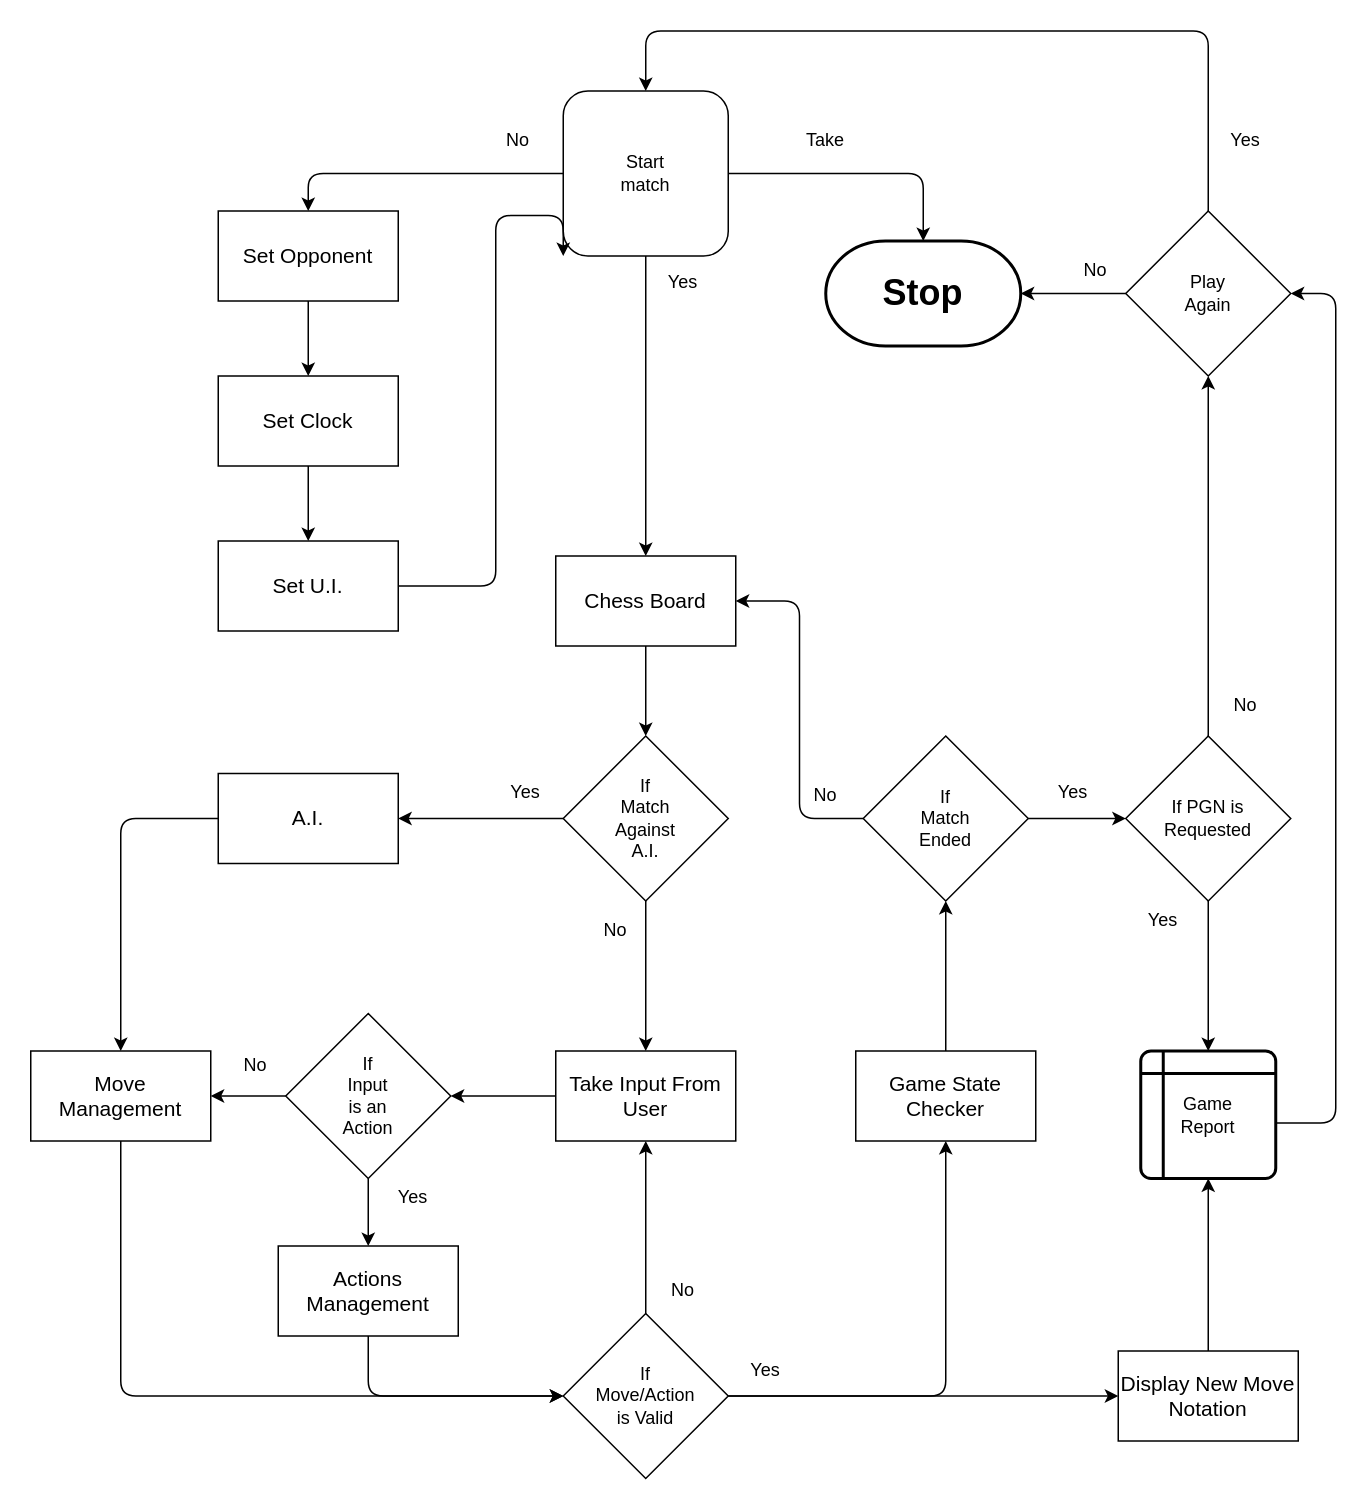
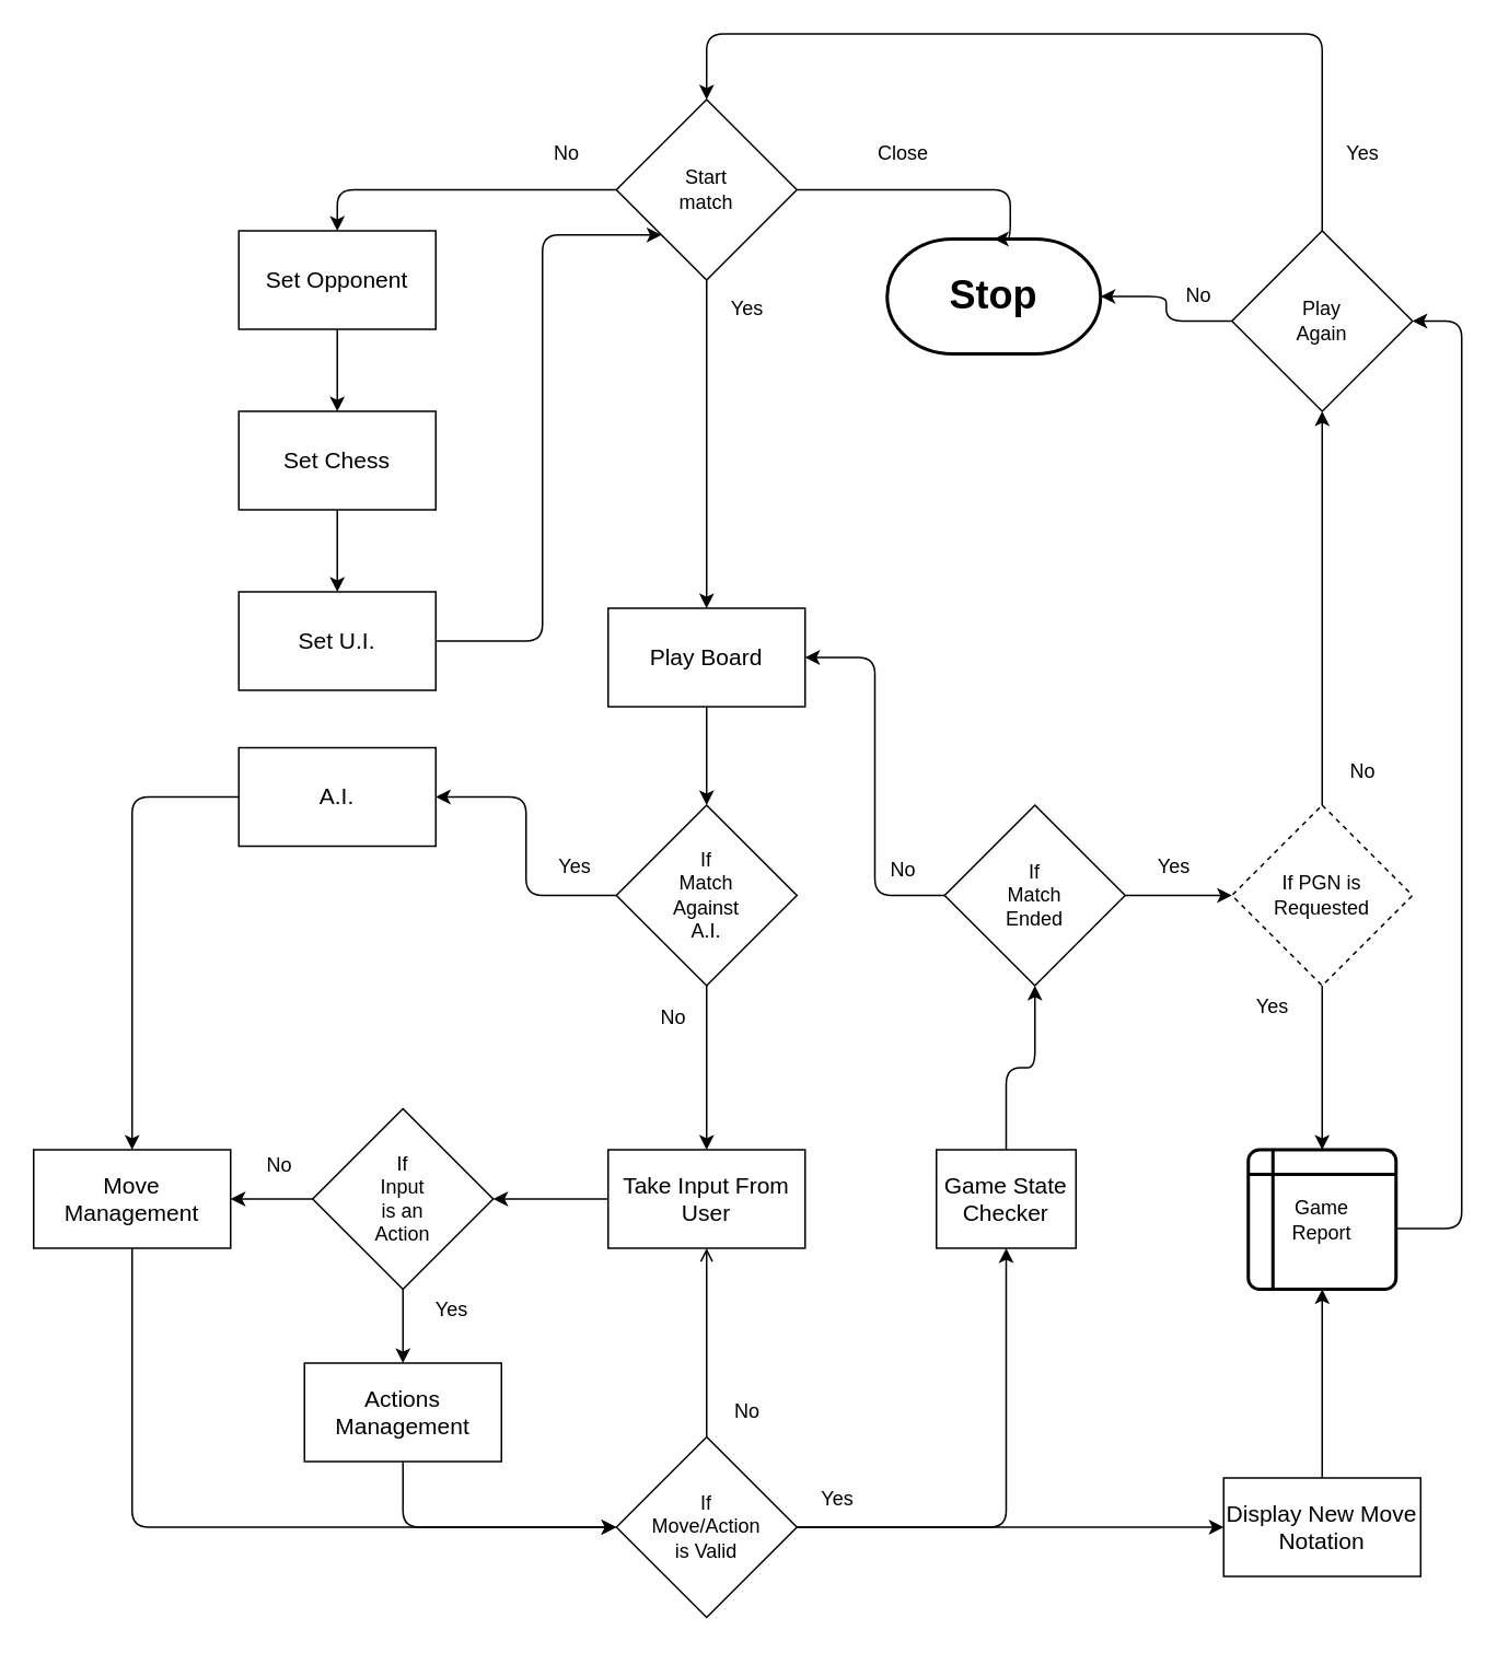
  <mxCell id="0" />
  <mxCell id="1" parent="0" />
  <mxCell id="2" style="edgeStyle=orthogonalEdgeStyle;orthogonalLoop=1;jettySize=auto;html=1;entryX=1;entryY=0.5;entryDx=0;entryDy=0;" parent="1" source="4" target="6" edge="1"><mxGeometry relative="1" as="geometry" /></mxCell>
  <mxCell id="3" style="edgeStyle=orthogonalEdgeStyle;rounded=1;orthogonalLoop=1;jettySize=auto;html=1;" parent="1" source="4" target="18" edge="1"><mxGeometry relative="1" as="geometry"><Array as="points"><mxPoint x="430" y="660" /><mxPoint x="430" y="660" /></Array></mxGeometry></mxCell>
  <mxCell id="4" value="&lt;blockquote&gt;&lt;font style=&quot;font-size: 12px&quot;&gt;If Match Against A.I.&lt;/font&gt;&lt;/blockquote&gt;" style="rhombus;whiteSpace=wrap;html=1;align=center;" parent="1" vertex="1"><mxGeometry x="375" y="490" width="110" height="110" as="geometry" /></mxCell>
  <mxCell id="5" style="edgeStyle=orthogonalEdgeStyle;rounded=1;orthogonalLoop=1;jettySize=auto;html=1;" parent="1" source="6" target="16" edge="1"><mxGeometry relative="1" as="geometry" /></mxCell>
- <mxCell id="6" value="&lt;font style=&quot;font-size: 14px&quot;&gt;A.I.&lt;/font&gt;" style="whiteSpace=wrap;html=1;" parent="1" vertex="1"><mxGeometry x="145" y="515" width="120" height="60" as="geometry" /></mxCell>
+ <mxCell id="6" value="&lt;font style=&quot;font-size: 14px&quot;&gt;A.I.&lt;/font&gt;" style="whiteSpace=wrap;html=1;" parent="1" vertex="1"><mxGeometry x="145" y="455" width="120" height="60" as="geometry" /></mxCell>
  <mxCell id="7" style="edgeStyle=orthogonalEdgeStyle;orthogonalLoop=1;jettySize=auto;html=1;entryX=0;entryY=0.5;entryDx=0;entryDy=0;" parent="1" source="10" target="13" edge="1"><mxGeometry relative="1" as="geometry" /></mxCell>
  <mxCell id="8" style="edgeStyle=orthogonalEdgeStyle;rounded=1;orthogonalLoop=1;jettySize=auto;html=1;entryX=0.5;entryY=1;entryDx=0;entryDy=0;" parent="1" source="10" target="22" edge="1"><mxGeometry relative="1" as="geometry"><mxPoint x="630" y="860" as="targetPoint" /></mxGeometry></mxCell>
- <mxCell id="9" style="edgeStyle=orthogonalEdgeStyle;rounded=1;orthogonalLoop=1;jettySize=auto;html=1;entryX=0.5;entryY=1;entryDx=0;entryDy=0;" parent="1" source="10" target="18" edge="1"><mxGeometry relative="1" as="geometry" /></mxCell>
+ <mxCell id="9" style="edgeStyle=orthogonalEdgeStyle;rounded=1;orthogonalLoop=1;jettySize=auto;html=1;entryX=0.5;entryY=1;entryDx=0;entryDy=0;endArrow=open;" parent="1" source="10" target="18" edge="1"><mxGeometry relative="1" as="geometry" /></mxCell>
  <mxCell id="10" value="&lt;blockquote&gt;&lt;font style=&quot;font-size: 12px&quot;&gt;If Move/Action is Valid&lt;/font&gt;&lt;/blockquote&gt;" style="rhombus;whiteSpace=wrap;html=1;align=center;" parent="1" vertex="1"><mxGeometry x="375" y="875" width="110" height="110" as="geometry" /></mxCell>
  <mxCell id="11" value="Yes" style="text;html=1;strokeColor=none;fillColor=none;align=center;verticalAlign=middle;whiteSpace=wrap;" parent="1" vertex="1"><mxGeometry x="325" y="515" width="50" height="25" as="geometry" /></mxCell>
  <mxCell id="12" style="edgeStyle=orthogonalEdgeStyle;rounded=1;orthogonalLoop=1;jettySize=auto;html=1;entryX=0.5;entryY=1;entryDx=0;entryDy=0;" parent="1" source="13" target="39" edge="1"><mxGeometry relative="1" as="geometry" /></mxCell>
  <mxCell id="13" value="&lt;font style=&quot;font-size: 14px&quot;&gt;Display New Move Notation&lt;/font&gt;" style="whiteSpace=wrap;html=1;" parent="1" vertex="1"><mxGeometry x="745" y="900" width="120" height="60" as="geometry" /></mxCell>
  <mxCell id="14" value="Yes" style="text;html=1;strokeColor=none;fillColor=none;align=center;verticalAlign=middle;whiteSpace=wrap;" parent="1" vertex="1"><mxGeometry x="485" y="900" width="50" height="25" as="geometry" /></mxCell>
  <mxCell id="15" style="edgeStyle=orthogonalEdgeStyle;rounded=1;orthogonalLoop=1;jettySize=auto;html=1;entryX=0;entryY=0.5;entryDx=0;entryDy=0;" parent="1" source="16" target="10" edge="1"><mxGeometry relative="1" as="geometry"><Array as="points"><mxPoint x="80" y="930" /></Array></mxGeometry></mxCell>
  <mxCell id="16" value="&lt;font style=&quot;font-size: 14px&quot;&gt;Move Management&lt;/font&gt;" style="whiteSpace=wrap;html=1;" parent="1" vertex="1"><mxGeometry x="20" y="700" width="120" height="60" as="geometry" /></mxCell>
  <mxCell id="17" style="edgeStyle=none;rounded=1;orthogonalLoop=1;jettySize=auto;html=1;entryX=1;entryY=0.5;entryDx=0;entryDy=0;" parent="1" source="18" target="29" edge="1"><mxGeometry relative="1" as="geometry" /></mxCell>
  <mxCell id="18" value="&lt;span style=&quot;font-size: 14px&quot;&gt;Take Input From User&lt;/span&gt;" style="whiteSpace=wrap;html=1;" parent="1" vertex="1"><mxGeometry x="370" y="700" width="120" height="60" as="geometry" /></mxCell>
  <mxCell id="19" value="No" style="text;html=1;strokeColor=none;fillColor=none;align=center;verticalAlign=middle;whiteSpace=wrap;rounded=0;" parent="1" vertex="1"><mxGeometry x="390" y="610" width="40" height="20" as="geometry" /></mxCell>
  <mxCell id="20" value="No" style="text;html=1;strokeColor=none;fillColor=none;align=center;verticalAlign=middle;whiteSpace=wrap;rounded=0;" parent="1" vertex="1"><mxGeometry x="435" y="850" width="40" height="20" as="geometry" /></mxCell>
  <mxCell id="21" style="edgeStyle=orthogonalEdgeStyle;rounded=1;orthogonalLoop=1;jettySize=auto;html=1;entryX=0.5;entryY=1;entryDx=0;entryDy=0;" parent="1" source="22" target="25" edge="1"><mxGeometry relative="1" as="geometry" /></mxCell>
- <mxCell id="22" value="&lt;font style=&quot;font-size: 14px&quot;&gt;Game State Checker&lt;/font&gt;" style="whiteSpace=wrap;html=1;" parent="1" vertex="1"><mxGeometry x="570" y="700" width="120" height="60" as="geometry" /></mxCell>
+ <mxCell id="22" value="&lt;font style=&quot;font-size: 14px&quot;&gt;Game State Checker&lt;/font&gt;" style="whiteSpace=wrap;html=1;" parent="1" vertex="1"><mxGeometry x="570" y="700" width="85" height="60" as="geometry" /></mxCell>
  <mxCell id="23" value="" style="edgeStyle=orthogonalEdgeStyle;rounded=1;orthogonalLoop=1;jettySize=auto;html=1;entryX=1;entryY=0.5;entryDx=0;entryDy=0;" parent="1" source="25" target="47" edge="1"><mxGeometry relative="1" as="geometry" /></mxCell>
  <mxCell id="24" style="edgeStyle=orthogonalEdgeStyle;rounded=1;orthogonalLoop=1;jettySize=auto;html=1;entryX=0;entryY=0.5;entryDx=0;entryDy=0;" parent="1" source="25" target="36" edge="1"><mxGeometry relative="1" as="geometry" /></mxCell>
  <mxCell id="25" value="&lt;blockquote&gt;&lt;font style=&quot;font-size: 12px&quot;&gt;If Match Ended&lt;/font&gt;&lt;/blockquote&gt;" style="rhombus;whiteSpace=wrap;html=1;align=center;" parent="1" vertex="1"><mxGeometry x="575" y="490" width="110" height="110" as="geometry" /></mxCell>
  <mxCell id="26" value="No" style="text;html=1;strokeColor=none;fillColor=none;align=center;verticalAlign=middle;whiteSpace=wrap;rounded=0;" parent="1" vertex="1"><mxGeometry x="530" y="520" width="40" height="20" as="geometry" /></mxCell>
  <mxCell id="27" style="rounded=1;orthogonalLoop=1;jettySize=auto;html=1;entryX=0.5;entryY=0;entryDx=0;entryDy=0;elbow=vertical;edgeStyle=orthogonalEdgeStyle;" parent="1" source="29" target="31" edge="1"><mxGeometry relative="1" as="geometry" /></mxCell>
  <mxCell id="28" style="edgeStyle=none;rounded=1;orthogonalLoop=1;jettySize=auto;html=1;entryX=1;entryY=0.5;entryDx=0;entryDy=0;" parent="1" source="29" target="16" edge="1"><mxGeometry relative="1" as="geometry" /></mxCell>
  <mxCell id="29" value="&lt;blockquote&gt;&lt;font style=&quot;font-size: 12px&quot;&gt;If Input is an Action&lt;/font&gt;&lt;/blockquote&gt;" style="rhombus;whiteSpace=wrap;html=1;align=center;" parent="1" vertex="1"><mxGeometry x="190" y="675" width="110" height="110" as="geometry" /></mxCell>
  <mxCell id="30" style="edgeStyle=orthogonalEdgeStyle;rounded=1;orthogonalLoop=1;jettySize=auto;html=1;" parent="1" source="31" target="10" edge="1"><mxGeometry relative="1" as="geometry"><Array as="points"><mxPoint x="245" y="930" /></Array></mxGeometry></mxCell>
  <mxCell id="31" value="&lt;font style=&quot;font-size: 14px&quot;&gt;Actions Management&lt;/font&gt;" style="rounded=0;whiteSpace=wrap;html=1;" parent="1" vertex="1"><mxGeometry x="185" y="830" width="120" height="60" as="geometry" /></mxCell>
  <mxCell id="32" value="Yes" style="text;html=1;strokeColor=none;fillColor=none;align=center;verticalAlign=middle;whiteSpace=wrap;" parent="1" vertex="1"><mxGeometry x="250" y="785" width="50" height="25" as="geometry" /></mxCell>
  <mxCell id="33" value="No" style="text;html=1;strokeColor=none;fillColor=none;align=center;verticalAlign=middle;whiteSpace=wrap;rounded=0;" parent="1" vertex="1"><mxGeometry x="150" y="700" width="40" height="20" as="geometry" /></mxCell>
  <mxCell id="34" style="edgeStyle=orthogonalEdgeStyle;rounded=1;orthogonalLoop=1;jettySize=auto;html=1;entryX=0.5;entryY=0;entryDx=0;entryDy=0;" parent="1" source="36" target="39" edge="1"><mxGeometry relative="1" as="geometry" /></mxCell>
  <mxCell id="35" style="edgeStyle=orthogonalEdgeStyle;rounded=1;orthogonalLoop=1;jettySize=auto;html=1;entryX=0.5;entryY=1;entryDx=0;entryDy=0;" parent="1" source="36" target="55" edge="1"><mxGeometry relative="1" as="geometry" /></mxCell>
- <mxCell id="36" value="&lt;blockquote&gt;&lt;font style=&quot;font-size: 12px&quot;&gt;If PGN is Requested&lt;/font&gt;&lt;/blockquote&gt;" style="rhombus;whiteSpace=wrap;html=1;align=center;" parent="1" vertex="1"><mxGeometry x="750" y="490" width="110" height="110" as="geometry" /></mxCell>
+ <mxCell id="36" value="&lt;blockquote&gt;&lt;font style=&quot;font-size: 12px&quot;&gt;If PGN is Requested&lt;/font&gt;&lt;/blockquote&gt;" style="rhombus;whiteSpace=wrap;html=1;align=center;dashed=1;" parent="1" vertex="1"><mxGeometry x="750" y="490" width="110" height="110" as="geometry" /></mxCell>
  <mxCell id="37" value="Yes" style="text;html=1;strokeColor=none;fillColor=none;align=center;verticalAlign=middle;whiteSpace=wrap;" parent="1" vertex="1"><mxGeometry x="690" y="515" width="50" height="25" as="geometry" /></mxCell>
  <mxCell id="38" style="edgeStyle=orthogonalEdgeStyle;rounded=1;orthogonalLoop=1;jettySize=auto;html=1;entryX=1;entryY=0.5;entryDx=0;entryDy=0;" parent="1" source="39" target="55" edge="1"><mxGeometry relative="1" as="geometry"><Array as="points"><mxPoint x="890" y="748" /><mxPoint x="890" y="195" /></Array></mxGeometry></mxCell>
  <mxCell id="39" value="&lt;blockquote&gt;&lt;span&gt;Game Report&lt;/span&gt;&lt;/blockquote&gt;" style="shape=internalStorage;whiteSpace=wrap;html=1;dx=15;dy=15;rounded=1;arcSize=8;strokeWidth=2;align=center;" parent="1" vertex="1"><mxGeometry x="760" y="700" width="90" height="85" as="geometry" /></mxCell>
  <mxCell id="40" value="Yes" style="text;html=1;strokeColor=none;fillColor=none;align=center;verticalAlign=middle;whiteSpace=wrap;" parent="1" vertex="1"><mxGeometry x="750" y="600" width="50" height="25" as="geometry" /></mxCell>
- <mxCell id="41" value="&lt;h1&gt;Stop&lt;/h1&gt;" style="strokeWidth=2;html=1;shape=mxgraph.flowchart.terminator;whiteSpace=wrap;" parent="1" vertex="1"><mxGeometry x="550" y="160" width="130" height="70" as="geometry" /></mxCell>
+ <mxCell id="41" value="&lt;h1&gt;Stop&lt;/h1&gt;" style="strokeWidth=2;html=1;shape=mxgraph.flowchart.terminator;whiteSpace=wrap;" parent="1" vertex="1"><mxGeometry x="540" y="145" width="130" height="70" as="geometry" /></mxCell>
  <mxCell id="42" style="edgeStyle=orthogonalEdgeStyle;rounded=1;orthogonalLoop=1;jettySize=auto;html=1;entryX=0.5;entryY=0;entryDx=0;entryDy=0;" parent="1" source="45" target="51" edge="1"><mxGeometry relative="1" as="geometry" /></mxCell>
  <mxCell id="43" style="edgeStyle=orthogonalEdgeStyle;rounded=1;orthogonalLoop=1;jettySize=auto;html=1;exitX=1;exitY=0.5;exitDx=0;exitDy=0;entryX=0.5;entryY=0;entryDx=0;entryDy=0;entryPerimeter=0;" parent="1" source="45" target="41" edge="1"><mxGeometry relative="1" as="geometry"><Array as="points"><mxPoint x="615" y="115" /></Array></mxGeometry></mxCell>
  <mxCell id="44" style="edgeStyle=orthogonalEdgeStyle;rounded=1;orthogonalLoop=1;jettySize=auto;html=1;entryX=0.5;entryY=0;entryDx=0;entryDy=0;" edge="1" parent="1" source="45" target="47"><mxGeometry relative="1" as="geometry" /></mxCell>
- <mxCell id="45" value="&lt;blockquote&gt;&lt;font style=&quot;font-size: 12px&quot;&gt;Start match&lt;/font&gt;&lt;/blockquote&gt;" style="whiteSpace=wrap;html=1;align=center;rounded=1;" parent="1" vertex="1"><mxGeometry x="375" y="60" width="110" height="110" as="geometry" /></mxCell>
+ <mxCell id="45" value="&lt;blockquote&gt;&lt;font style=&quot;font-size: 12px&quot;&gt;Start match&lt;/font&gt;&lt;/blockquote&gt;" style="rhombus;whiteSpace=wrap;html=1;align=center;" parent="1" vertex="1"><mxGeometry x="375" y="60" width="110" height="110" as="geometry" /></mxCell>
  <mxCell id="46" style="edgeStyle=orthogonalEdgeStyle;rounded=1;orthogonalLoop=1;jettySize=auto;html=1;entryX=0.5;entryY=0;entryDx=0;entryDy=0;" parent="1" source="47" target="4" edge="1"><mxGeometry relative="1" as="geometry" /></mxCell>
- <mxCell id="47" value="&lt;font style=&quot;font-size: 14px&quot;&gt;Chess Board&lt;/font&gt;" style="whiteSpace=wrap;html=1;" parent="1" vertex="1"><mxGeometry x="370" y="370" width="120" height="60" as="geometry" /></mxCell>
+ <mxCell id="47" value="&lt;font style=&quot;font-size: 14px&quot;&gt;Play Board&lt;/font&gt;" style="whiteSpace=wrap;html=1;" parent="1" vertex="1"><mxGeometry x="370" y="370" width="120" height="60" as="geometry" /></mxCell>
  <mxCell id="48" style="edgeStyle=orthogonalEdgeStyle;rounded=1;orthogonalLoop=1;jettySize=auto;html=1;entryX=0.5;entryY=0;entryDx=0;entryDy=0;" edge="1" parent="1" source="49" target="62"><mxGeometry relative="1" as="geometry" /></mxCell>
- <mxCell id="49" value="&lt;font style=&quot;font-size: 14px&quot;&gt;Set Clock&lt;/font&gt;" style="whiteSpace=wrap;html=1;" parent="1" vertex="1"><mxGeometry x="145" y="250" width="120" height="60" as="geometry" /></mxCell>
+ <mxCell id="49" value="&lt;font style=&quot;font-size: 14px&quot;&gt;Set Chess&lt;/font&gt;" style="whiteSpace=wrap;html=1;" parent="1" vertex="1"><mxGeometry x="145" y="250" width="120" height="60" as="geometry" /></mxCell>
  <mxCell id="50" style="edgeStyle=orthogonalEdgeStyle;rounded=1;orthogonalLoop=1;jettySize=auto;html=1;entryX=0.5;entryY=0;entryDx=0;entryDy=0;" edge="1" parent="1" source="51" target="49"><mxGeometry relative="1" as="geometry" /></mxCell>
  <mxCell id="51" value="&lt;span style=&quot;font-size: 14px&quot;&gt;Set Opponent&lt;/span&gt;" style="whiteSpace=wrap;html=1;" parent="1" vertex="1"><mxGeometry x="145" y="140" width="120" height="60" as="geometry" /></mxCell>
  <mxCell id="52" value="Yes" style="text;html=1;strokeColor=none;fillColor=none;align=center;verticalAlign=middle;whiteSpace=wrap;" parent="1" vertex="1"><mxGeometry x="430" y="175" width="50" height="25" as="geometry" /></mxCell>
  <mxCell id="53" style="edgeStyle=orthogonalEdgeStyle;rounded=1;orthogonalLoop=1;jettySize=auto;html=1;entryX=0.5;entryY=0;entryDx=0;entryDy=0;" parent="1" source="55" target="45" edge="1"><mxGeometry relative="1" as="geometry"><mxPoint x="430" y="-110" as="targetPoint" /><Array as="points"><mxPoint x="805" y="20" /><mxPoint x="430" y="20" /></Array></mxGeometry></mxCell>
  <mxCell id="54" style="edgeStyle=orthogonalEdgeStyle;rounded=1;orthogonalLoop=1;jettySize=auto;html=1;entryX=1;entryY=0.5;entryDx=0;entryDy=0;entryPerimeter=0;" edge="1" parent="1" source="55" target="41"><mxGeometry relative="1" as="geometry" /></mxCell>
  <mxCell id="55" value="&lt;blockquote&gt;&lt;font style=&quot;font-size: 12px&quot;&gt;Play Again&lt;/font&gt;&lt;/blockquote&gt;" style="rhombus;whiteSpace=wrap;html=1;align=center;" parent="1" vertex="1"><mxGeometry x="750" y="140" width="110" height="110" as="geometry" /></mxCell>
  <mxCell id="56" value="Yes" style="text;html=1;strokeColor=none;fillColor=none;align=center;verticalAlign=middle;whiteSpace=wrap;" parent="1" vertex="1"><mxGeometry x="805" y="80" width="50" height="25" as="geometry" /></mxCell>
  <mxCell id="57" value="No" style="text;html=1;strokeColor=none;fillColor=none;align=center;verticalAlign=middle;whiteSpace=wrap;rounded=0;" parent="1" vertex="1"><mxGeometry x="810" y="460" width="40" height="20" as="geometry" /></mxCell>
- <mxCell id="58" value="Take" style="text;html=1;strokeColor=none;fillColor=none;align=center;verticalAlign=middle;whiteSpace=wrap;" parent="1" vertex="1"><mxGeometry x="525" y="80" width="50" height="25" as="geometry" /></mxCell>
+ <mxCell id="58" value="Close" style="text;html=1;strokeColor=none;fillColor=none;align=center;verticalAlign=middle;whiteSpace=wrap;" parent="1" vertex="1"><mxGeometry x="525" y="80" width="50" height="25" as="geometry" /></mxCell>
  <mxCell id="59" value="No" style="text;html=1;strokeColor=none;fillColor=none;align=center;verticalAlign=middle;whiteSpace=wrap;rounded=0;" parent="1" vertex="1"><mxGeometry x="710" y="170" width="40" height="20" as="geometry" /></mxCell>
  <mxCell id="60" value="No" style="text;html=1;strokeColor=none;fillColor=none;align=center;verticalAlign=middle;whiteSpace=wrap;" vertex="1" parent="1"><mxGeometry x="320" y="80" width="50" height="25" as="geometry" /></mxCell>
  <mxCell id="61" style="edgeStyle=orthogonalEdgeStyle;rounded=1;orthogonalLoop=1;jettySize=auto;html=1;entryX=0;entryY=1;entryDx=0;entryDy=0;" edge="1" parent="1" source="62" target="45"><mxGeometry relative="1" as="geometry"><Array as="points"><mxPoint x="330" y="390" /><mxPoint x="330" y="143" /></Array></mxGeometry></mxCell>
  <mxCell id="62" value="&lt;span style=&quot;font-size: 14px&quot;&gt;Set U.I.&lt;/span&gt;" style="whiteSpace=wrap;html=1;" vertex="1" parent="1"><mxGeometry x="145" y="360" width="120" height="60" as="geometry" /></mxCell>
